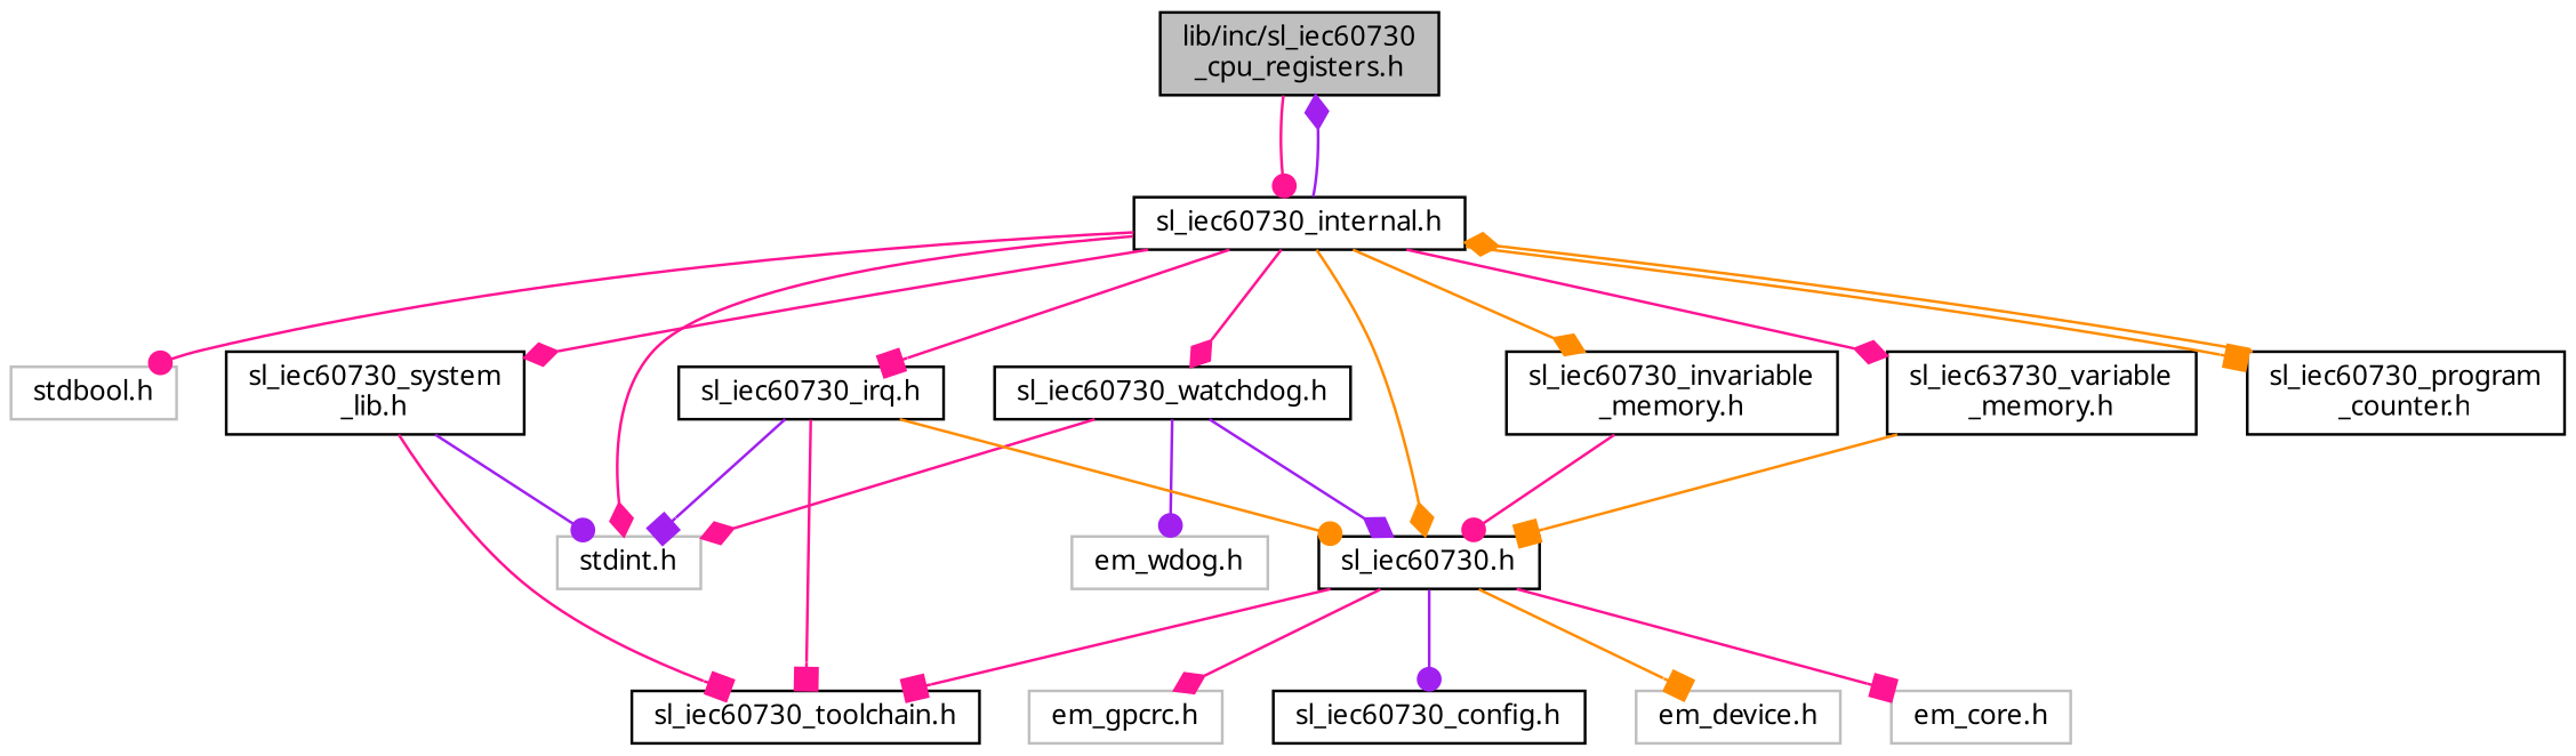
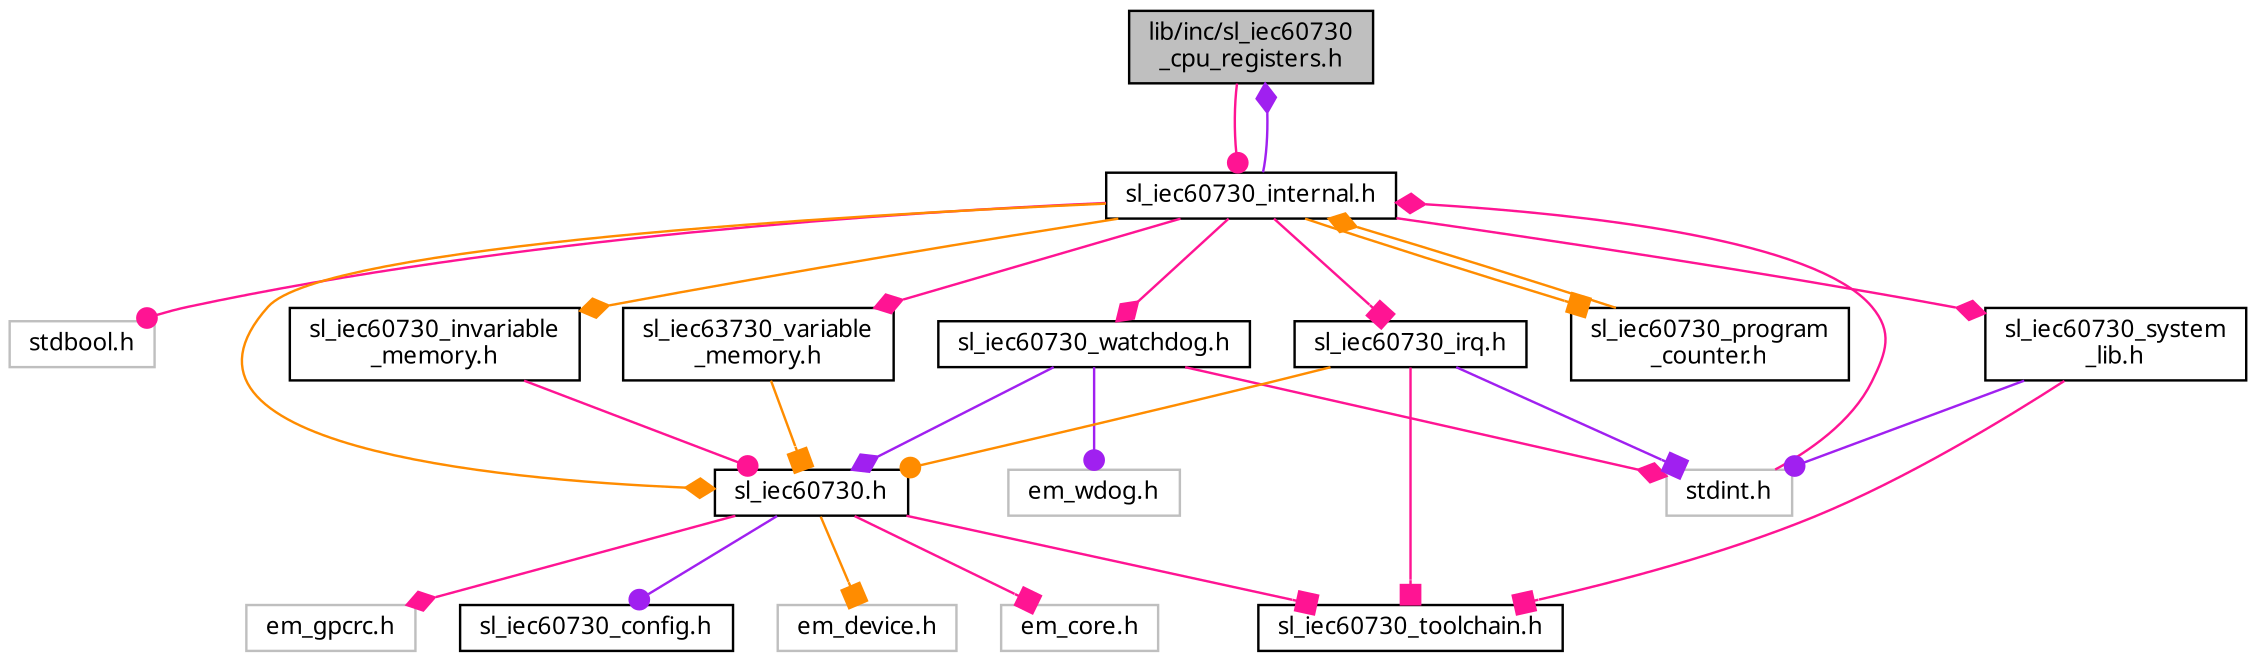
  digraph {
    fontname="Noto Sans"
    node [color=black fillcolor=white fontname="Noto Sans" fontsize=10 shape=record style=filled]
    edge [arrowhead=diamond color=deeppink fontname="Noto Sans" fontsize=10 labelfontname=Helvetica labelfontsize=10 style=solid]
    n1 [fillcolor=grey75 fontcolor=black height=0.2 label="lib/inc/sl_iec60730\l_cpu_registers.h" width=0.4]
    n2 [height=0.2 label="sl_iec60730_internal.h" width=0.4]
    n3 [color=grey75 height=0.2 label="stdbool.h" width=0.4]
    n4 [color=grey75 height=0.2 label="stdint.h" width=0.4]
    n5 [height=0.2 label="sl_iec60730.h" width=0.4]
    n6 [height=0.2 label="sl_iec60730_watchdog.h" width=0.4]
    n7 [height=0.2 label="sl_iec60730_invariable\l_memory.h" width=0.4]
    n8 [height=0.2 label="sl_iec63730_variable\l_memory.h" width=0.4]
    n9 [height=0.2 label="sl_iec60730_system\l_lib.h" width=0.4]
    n10 [height=0.2 label="sl_iec60730_program\l_counter.h" width=0.4]
    n11 [height=0.2 label="sl_iec60730_irq.h" width=0.4]
    n12 [height=0.2 label="sl_iec60730_config.h" width=0.4]
    n13 [height=0.2 label="sl_iec60730_toolchain.h" width=0.4]
    n14 [color=grey75 height=0.2 label="em_device.h" width=0.4]
    n15 [color=grey75 height=0.2 label="em_core.h" width=0.4]
    n16 [color=grey75 height=0.2 label="em_gpcrc.h" width=0.4]
    n17 [color=grey75 height=0.2 label="em_wdog.h" width=0.4]
    n1 -> n2 [arrowhead=dot]
    n2 -> n1 [color=purple]
    n2 -> n3 [arrowhead=dot]
-   n2 -> n4
+   n4 -> n2
    n2 -> n5 [color=darkorange]
    n2 -> n6
    n2 -> n7 [color=darkorange]
    n2 -> n8
    n2 -> n9
    n2 -> n10 [arrowhead=box color=darkorange]
    n2 -> n11 [arrowhead=box]
    n5 -> n12 [arrowhead=dot color=purple]
    n5 -> n13 [arrowhead=box]
    n5 -> n14 [arrowhead=box color=darkorange]
    n5 -> n15 [arrowhead=box]
    n5 -> n16
    n6 -> n4
    n6 -> n5 [color=purple]
    n6 -> n17 [arrowhead=dot color=purple]
    n7 -> n5 [arrowhead=dot]
    n8 -> n5 [arrowhead=box color=darkorange]
    n9 -> n4 [arrowhead=dot color=purple]
    n9 -> n13 [arrowhead=box]
    n10 -> n2 [color=darkorange]
    n11 -> n4 [arrowhead=box color=purple]
    n11 -> n5 [arrowhead=dot color=darkorange]
    n11 -> n13 [arrowhead=box]
  }
